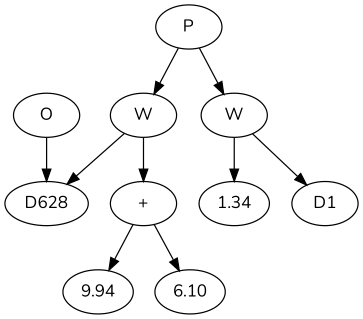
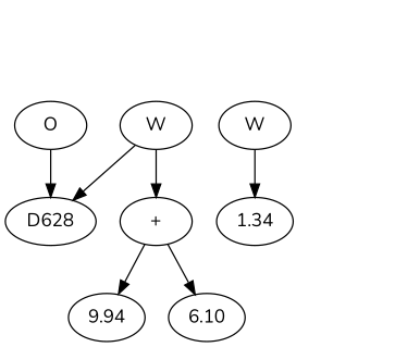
  digraph {
    fontname=Nunito
    node [fontname=Nunito]
    edge [fontname=Nunito]
    n1 [label=O]
    n2 [label=D628]
-   n3 [label=P]
    n4 [label=W]
    n5 [label=W]
    n6 [label="+"]
    n7 [label=1.34]
-   n8 [label=D1]
    n9 [label=9.94]
    n10 [label=6.10]
    n1 -> n2
-   n3 -> n4
-   n3 -> n5
    n4 -> n2
    n4 -> n6
    n5 -> n7
-   n5 -> n8
    n6 -> n9
    n6 -> n10
  }
